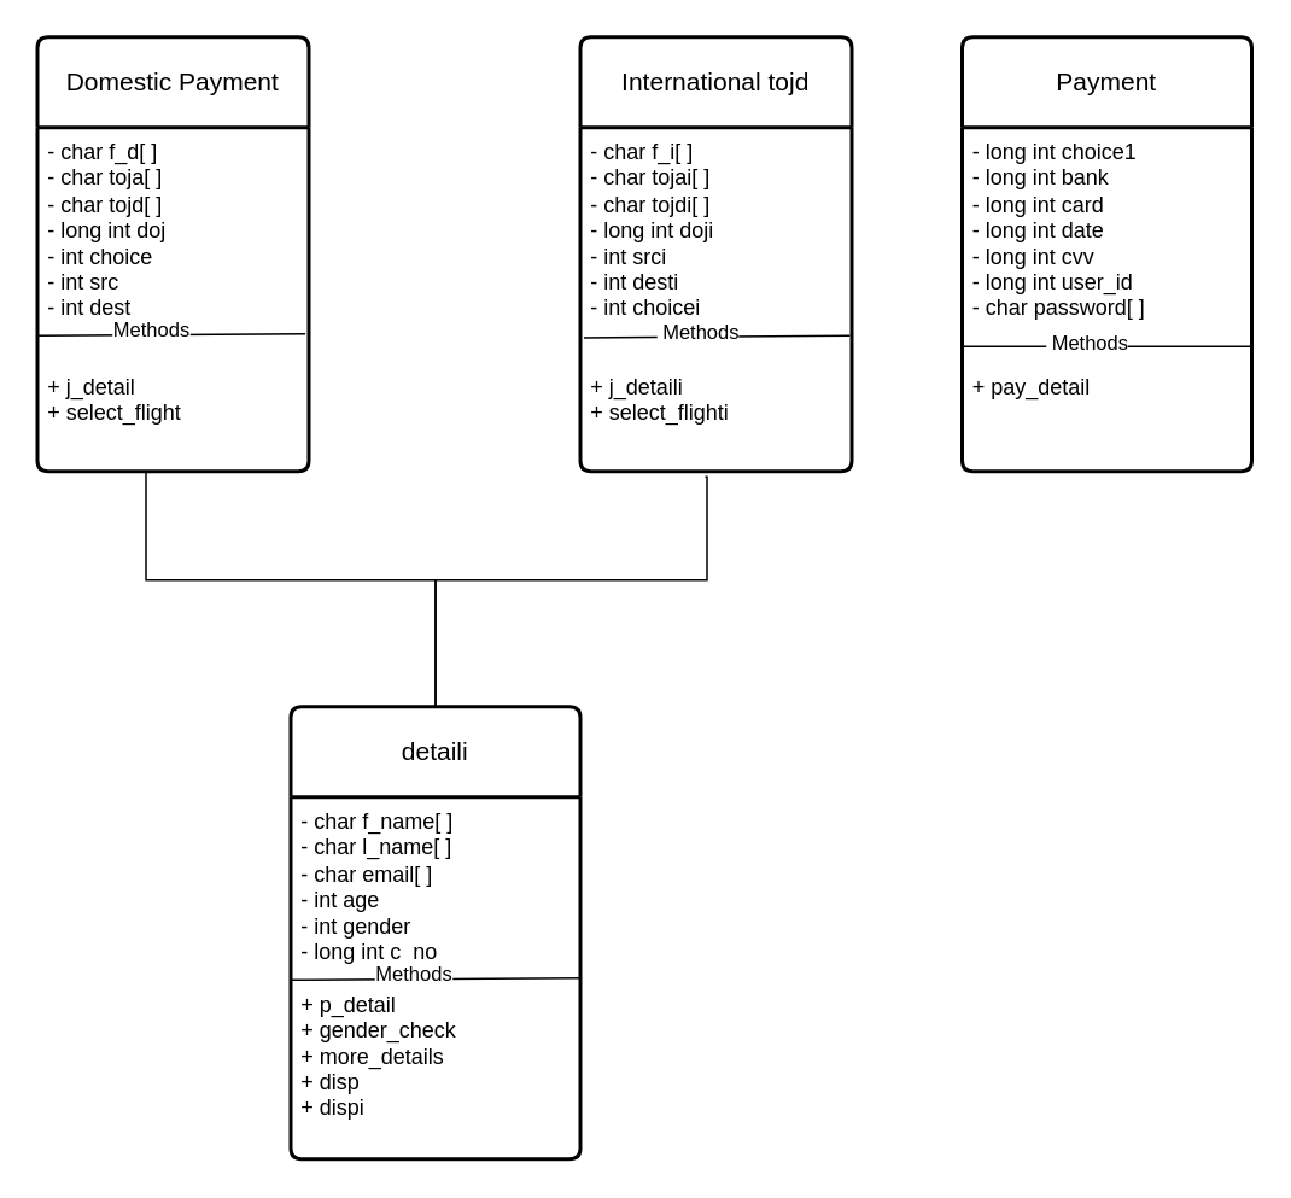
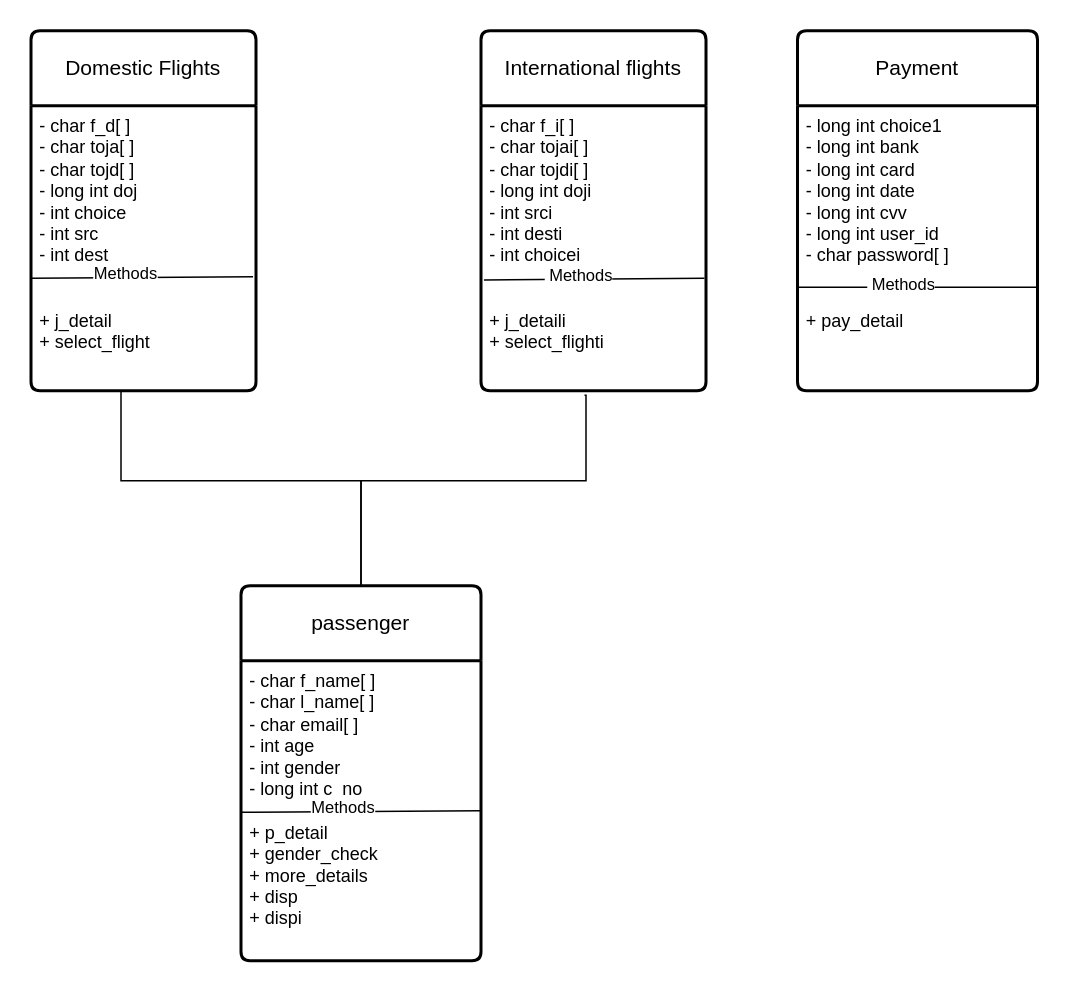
  <mxCell id="0" />
  <mxCell id="1" parent="0" />
  <mxCell id="2" style="edgeStyle=orthogonalEdgeStyle;rounded=0;orthogonalLoop=1;jettySize=auto;html=1;" edge="1" parent="1"><mxGeometry relative="1" as="geometry"><mxPoint x="240" y="400" as="targetPoint" /><mxPoint x="65" y="260" as="sourcePoint" /><Array as="points"><mxPoint x="80" y="260" /><mxPoint x="80" y="320" /><mxPoint x="240" y="320" /><mxPoint x="240" y="390" /></Array></mxGeometry></mxCell>
  <mxCell id="3" value="" style="edgeStyle=orthogonalEdgeStyle;rounded=0;orthogonalLoop=1;jettySize=auto;html=1;exitX=0.46;exitY=1.016;exitDx=0;exitDy=0;exitPerimeter=0;" edge="1" parent="1" source="10"><mxGeometry relative="1" as="geometry"><mxPoint x="450" y="140" as="sourcePoint" /><mxPoint x="240" y="400" as="targetPoint" /><Array as="points"><mxPoint x="390" y="263" /><mxPoint x="390" y="320" /><mxPoint x="240" y="320" /></Array></mxGeometry></mxCell>
- <mxCell id="4" value="Domestic Payment" style="swimlane;childLayout=stackLayout;horizontal=1;startSize=50;horizontalStack=0;rounded=1;fontSize=14;fontStyle=0;strokeWidth=2;resizeParent=0;resizeLast=1;shadow=0;dashed=0;align=center;arcSize=4;whiteSpace=wrap;html=1;" vertex="1" parent="1"><mxGeometry x="20" y="20" width="150" height="240" as="geometry" /></mxCell>
+ <mxCell id="4" value="Domestic Flights" style="swimlane;childLayout=stackLayout;horizontal=1;startSize=50;horizontalStack=0;rounded=1;fontSize=14;fontStyle=0;strokeWidth=2;resizeParent=0;resizeLast=1;shadow=0;dashed=0;align=center;arcSize=4;whiteSpace=wrap;html=1;" vertex="1" parent="1"><mxGeometry x="20" y="20" width="150" height="240" as="geometry" /></mxCell>
  <mxCell id="5" value="- char f_d[ ]&lt;br&gt;- char toja[ ]&lt;br&gt;- char tojd[ ]&lt;br&gt;- long int doj&lt;br&gt;- int choice&lt;br&gt;- int src&lt;br&gt;- int dest&lt;br&gt;&lt;br&gt;&lt;br&gt;+ j_detail&lt;br&gt;+ select_flight" style="align=left;strokeColor=none;fillColor=none;spacingLeft=4;fontSize=12;verticalAlign=top;resizable=0;rotatable=0;part=1;html=1;" vertex="1" parent="4"><mxGeometry y="50" width="150" height="190" as="geometry" /></mxCell>
  <mxCell id="6" value="" style="endArrow=none;html=1;rounded=0;exitX=0;exitY=0.605;exitDx=0;exitDy=0;exitPerimeter=0;entryX=0.987;entryY=0.6;entryDx=0;entryDy=0;entryPerimeter=0;" edge="1" parent="4" source="5" target="5"><mxGeometry width="50" height="50" relative="1" as="geometry"><mxPoint y="160" as="sourcePoint" /><mxPoint x="150" y="160" as="targetPoint" /><Array as="points" /></mxGeometry></mxCell>
  <mxCell id="7" value="Methods" style="edgeLabel;html=1;align=center;verticalAlign=middle;resizable=0;points=[];" vertex="1" connectable="0" parent="6"><mxGeometry x="-0.147" y="3" relative="1" as="geometry"><mxPoint as="offset" /></mxGeometry></mxCell>
  <mxCell id="8" value="Item" style="text;strokeColor=none;fillColor=none;spacingLeft=4;spacingRight=4;overflow=hidden;rotatable=0;points=[[0,0.5],[1,0.5]];portConstraint=eastwest;fontSize=12;whiteSpace=wrap;html=1;" vertex="1" parent="4"><mxGeometry y="240" width="150" as="geometry" /></mxCell>
- <mxCell id="9" value="International tojd" style="swimlane;childLayout=stackLayout;horizontal=1;startSize=50;horizontalStack=0;rounded=1;fontSize=14;fontStyle=0;strokeWidth=2;resizeParent=0;resizeLast=1;shadow=0;dashed=0;align=center;arcSize=4;whiteSpace=wrap;html=1;" vertex="1" parent="1"><mxGeometry x="320" y="20" width="150" height="240" as="geometry" /></mxCell>
+ <mxCell id="9" value="International flights" style="swimlane;childLayout=stackLayout;horizontal=1;startSize=50;horizontalStack=0;rounded=1;fontSize=14;fontStyle=0;strokeWidth=2;resizeParent=0;resizeLast=1;shadow=0;dashed=0;align=center;arcSize=4;whiteSpace=wrap;html=1;" vertex="1" parent="1"><mxGeometry x="320" y="20" width="150" height="240" as="geometry" /></mxCell>
  <mxCell id="10" value="- char f_i[ ]&lt;br&gt;- char tojai[ ]&lt;br&gt;- char tojdi[ ]&lt;br&gt;- long int doji&lt;br&gt;- int srci&lt;br&gt;- int desti&lt;br&gt;- int choicei&lt;br&gt;&lt;br&gt;&lt;br&gt;+ j_detaili&lt;br&gt;+ select_flighti" style="align=left;strokeColor=none;fillColor=none;spacingLeft=4;fontSize=12;verticalAlign=top;resizable=0;rotatable=0;part=1;html=1;" vertex="1" parent="9"><mxGeometry y="50" width="150" height="190" as="geometry" /></mxCell>
  <mxCell id="11" value="" style="endArrow=none;html=1;rounded=0;exitX=0.013;exitY=0.611;exitDx=0;exitDy=0;exitPerimeter=0;entryX=0.993;entryY=0.605;entryDx=0;entryDy=0;entryPerimeter=0;" edge="1" parent="9" source="10" target="10"><mxGeometry width="50" height="50" relative="1" as="geometry"><mxPoint x="2" y="161" as="sourcePoint" /><mxPoint x="150" y="160" as="targetPoint" /><Array as="points" /></mxGeometry></mxCell>
  <mxCell id="12" value="&amp;nbsp;Methods" style="edgeLabel;html=1;align=center;verticalAlign=middle;resizable=0;points=[];" vertex="1" connectable="0" parent="11"><mxGeometry x="-0.147" y="3" relative="1" as="geometry"><mxPoint as="offset" /></mxGeometry></mxCell>
  <mxCell id="13" style="edgeStyle=orthogonalEdgeStyle;rounded=0;orthogonalLoop=1;jettySize=auto;html=1;exitX=0.5;exitY=1;exitDx=0;exitDy=0;" edge="1" parent="9" source="10" target="10"><mxGeometry relative="1" as="geometry" /></mxCell>
- <mxCell id="14" value="detaili" style="swimlane;childLayout=stackLayout;horizontal=1;startSize=50;horizontalStack=0;rounded=1;fontSize=14;fontStyle=0;strokeWidth=2;resizeParent=0;resizeLast=1;shadow=0;dashed=0;align=center;arcSize=4;whiteSpace=wrap;html=1;" vertex="1" parent="1"><mxGeometry x="160" y="390" width="160" height="250" as="geometry" /></mxCell>
+ <mxCell id="14" value="passenger" style="swimlane;childLayout=stackLayout;horizontal=1;startSize=50;horizontalStack=0;rounded=1;fontSize=14;fontStyle=0;strokeWidth=2;resizeParent=0;resizeLast=1;shadow=0;dashed=0;align=center;arcSize=4;whiteSpace=wrap;html=1;" vertex="1" parent="1"><mxGeometry x="160" y="390" width="160" height="250" as="geometry" /></mxCell>
  <mxCell id="15" value="- char f_name[ ]&lt;br&gt;- char l_name[ ]&lt;br&gt;- char email[ ]&lt;br&gt;- int age&lt;br&gt;- int gender&lt;br&gt;- long int c_no&lt;br&gt;&lt;br&gt;+ p_detail&lt;br&gt;+ gender_check&lt;br&gt;+ more_details&lt;br&gt;+ disp&lt;br&gt;+ dispi" style="align=left;strokeColor=none;fillColor=none;spacingLeft=4;fontSize=12;verticalAlign=top;resizable=0;rotatable=0;part=1;html=1;" vertex="1" parent="14"><mxGeometry y="50" width="160" height="200" as="geometry" /></mxCell>
  <mxCell id="16" value="" style="endArrow=none;html=1;rounded=0;exitX=0;exitY=0.605;exitDx=0;exitDy=0;exitPerimeter=0;entryX=1;entryY=0.5;entryDx=0;entryDy=0;" edge="1" parent="14" target="15"><mxGeometry width="50" height="50" relative="1" as="geometry"><mxPoint y="151" as="sourcePoint" /><mxPoint x="148" y="150" as="targetPoint" /><Array as="points" /></mxGeometry></mxCell>
  <mxCell id="17" value="Methods" style="edgeLabel;html=1;align=center;verticalAlign=middle;resizable=0;points=[];" vertex="1" connectable="0" parent="16"><mxGeometry x="-0.147" y="3" relative="1" as="geometry"><mxPoint as="offset" /></mxGeometry></mxCell>
  <mxCell id="18" value="Payment" style="swimlane;childLayout=stackLayout;horizontal=1;startSize=50;horizontalStack=0;rounded=1;fontSize=14;fontStyle=0;strokeWidth=2;resizeParent=0;resizeLast=1;shadow=0;dashed=0;align=center;arcSize=4;whiteSpace=wrap;html=1;" vertex="1" parent="1"><mxGeometry x="531" y="20" width="160" height="240" as="geometry" /></mxCell>
  <mxCell id="19" value="- long int choice1&lt;br&gt;- long int bank&lt;br&gt;- long int card&lt;br&gt;- long int date&lt;br&gt;- long int cvv&lt;br&gt;- long int user_id&lt;br&gt;- char password[ ]&lt;br&gt;&lt;br&gt;&lt;br&gt;+ pay_detail" style="align=left;strokeColor=none;fillColor=none;spacingLeft=4;fontSize=12;verticalAlign=top;resizable=0;rotatable=0;part=1;html=1;" vertex="1" parent="18"><mxGeometry y="50" width="160" height="190" as="geometry" /></mxCell>
  <mxCell id="20" value="" style="endArrow=none;html=1;rounded=0;exitX=0.013;exitY=0.611;exitDx=0;exitDy=0;exitPerimeter=0;entryX=1;entryY=0.637;entryDx=0;entryDy=0;entryPerimeter=0;" edge="1" parent="18" target="19"><mxGeometry width="50" height="50" relative="1" as="geometry"><mxPoint y="171" as="sourcePoint" /><mxPoint x="147" y="170" as="targetPoint" /><Array as="points" /></mxGeometry></mxCell>
  <mxCell id="21" value="&amp;nbsp;Methods" style="edgeLabel;html=1;align=center;verticalAlign=middle;resizable=0;points=[];" vertex="1" connectable="0" parent="20"><mxGeometry x="-0.147" y="3" relative="1" as="geometry"><mxPoint as="offset" /></mxGeometry></mxCell>
